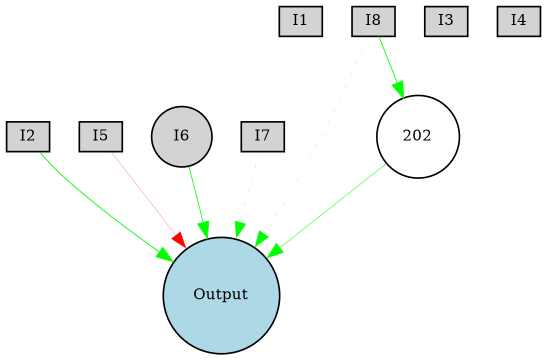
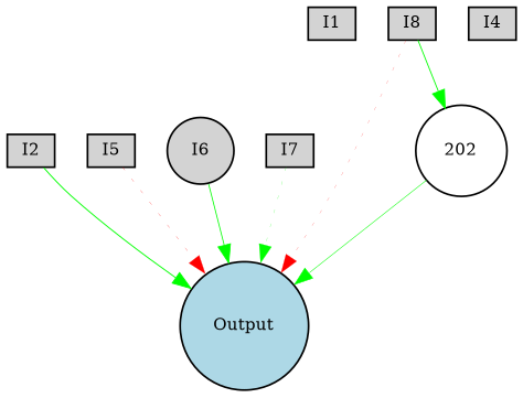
  digraph {
    node [fillcolor=lightgray fontsize=9 shape=box style=filled]
    edge [color=green style=solid]
    I1 [height=0.2 width=0.2]
    I2 [height=0.2 width=0.2]
    Output [fillcolor=lightblue height=0.2 shape=circle width=0.2]
-   I3 [height=0.2 width=0.2]
    I4 [height=0.2 width=0.2]
    I5 [height=0.2 width=0.2]
    I6 [height=0.2 shape=circle width=0.2]
    I7 [height=0.2 width=0.2]
    I8 [height=0.2 width=0.2]
    202 [fillcolor=white height=0.2 shape=circle width=0.2]
    I2 -> Output [penwidth=0.5409336493141697]
-   I5 -> Output [color=red penwidth=0.13267685398594758]
+   I5 -> Output [color=red penwidth=0.13267685398594758 style=dotted]
    I6 -> Output [penwidth=0.47646540629792045]
    I7 -> Output [penwidth=0.11362129879074896 style=dotted]
-   I8 -> Output [penwidth=0.10085530646354283 style=dotted]
+   I8 -> Output [color=red penwidth=0.10085530646354283 style=dotted]
    I8 -> 202 [penwidth=0.5081085075153264]
    202 -> Output [penwidth=0.3082135963174163]
  }
